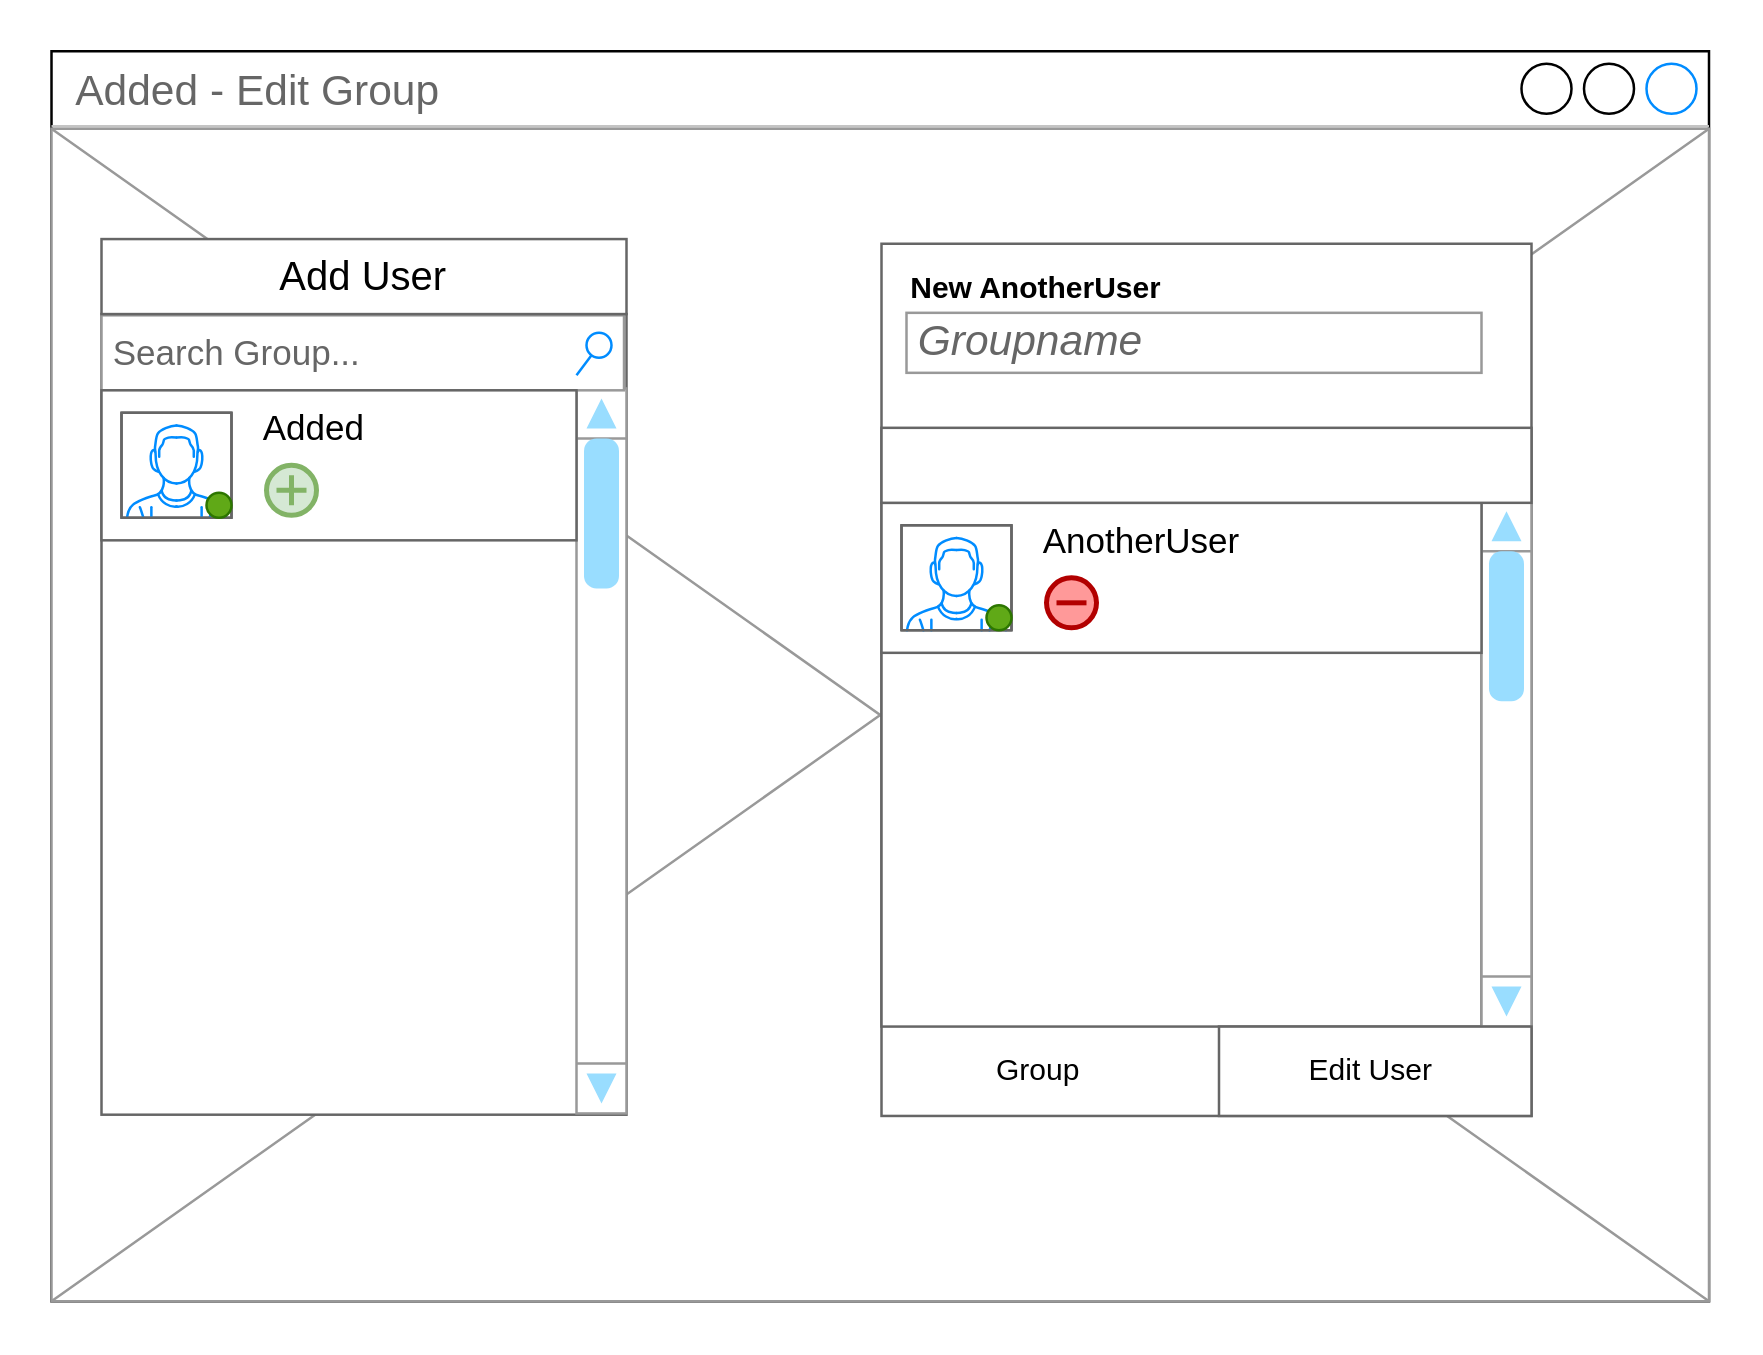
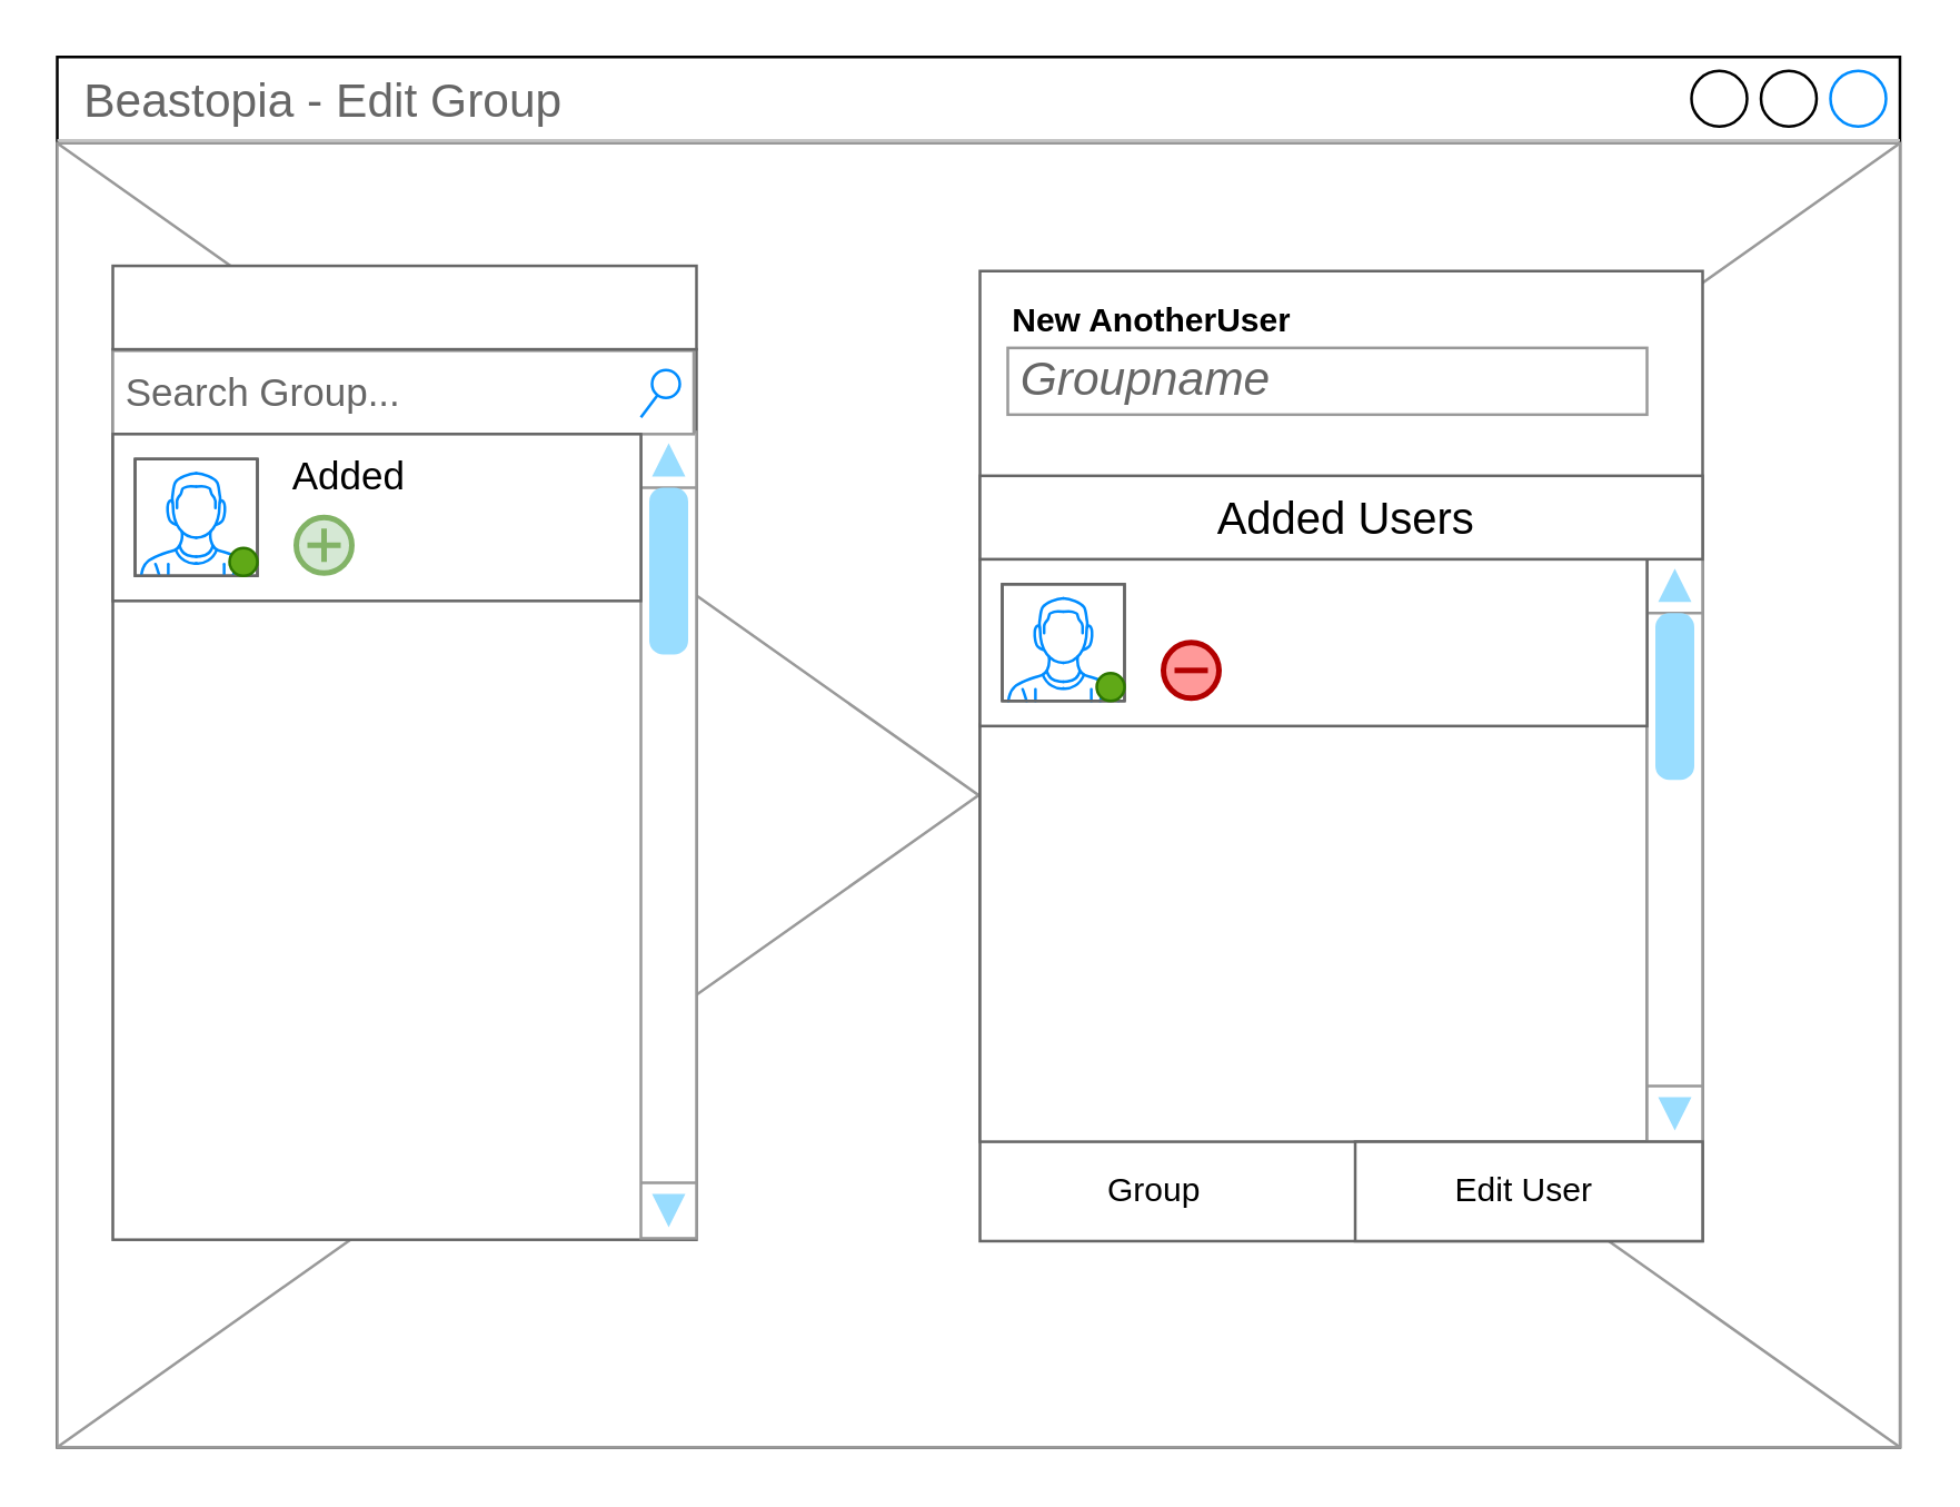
  <mxCell id="0" />
  <mxCell id="1" parent="0" />
- <mxCell id="2" value="Added&amp;nbsp;- Edit Group" style="strokeWidth=1;shadow=0;dashed=0;align=center;html=1;shape=mxgraph.mockup.containers.window;align=left;verticalAlign=top;spacingLeft=8;strokeColor2=#008cff;strokeColor3=#c4c4c4;fontColor=#666666;mainText=;fontSize=17;labelBackgroundColor=none;whiteSpace=wrap;" parent="1" vertex="1"><mxGeometry x="20" y="20" width="663" height="500" as="geometry" /></mxCell>
+ <mxCell id="2" value="Beastopia&amp;nbsp;- Edit Group" style="strokeWidth=1;shadow=0;dashed=0;align=center;html=1;shape=mxgraph.mockup.containers.window;align=left;verticalAlign=top;spacingLeft=8;strokeColor2=#008cff;strokeColor3=#c4c4c4;fontColor=#666666;mainText=;fontSize=17;labelBackgroundColor=none;whiteSpace=wrap;" parent="1" vertex="1"><mxGeometry x="20" y="20" width="663" height="500" as="geometry" /></mxCell>
  <mxCell id="3" value="" style="verticalLabelPosition=bottom;shadow=0;dashed=0;align=center;html=1;verticalAlign=top;strokeWidth=1;shape=mxgraph.mockup.graphics.simpleIcon;strokeColor=#999999;" parent="1" vertex="1"><mxGeometry x="20" y="51" width="663" height="469" as="geometry" /></mxCell>
  <mxCell id="4" value="&lt;p style=&quot;line-height: 20%;&quot;&gt;&lt;br&gt;&lt;/p&gt;" style="strokeWidth=1;shadow=0;dashed=0;align=center;html=1;shape=mxgraph.mockup.text.textBox;fontColor=#666666;align=left;fontSize=17;spacingLeft=4;spacingTop=-3;whiteSpace=wrap;strokeColor=#666666;mainText=" parent="1" vertex="1"><mxGeometry x="40" y="125.13" width="210" height="320.25" as="geometry" /></mxCell>
  <mxCell id="5" value="" style="verticalLabelPosition=bottom;shadow=0;dashed=0;align=center;html=1;verticalAlign=top;strokeWidth=1;shape=mxgraph.mockup.navigation.scrollBar;strokeColor=#999999;barPos=100;fillColor2=#99ddff;strokeColor2=none;direction=north;" parent="1" vertex="1"><mxGeometry x="230" y="154.88" width="20" height="290" as="geometry" /></mxCell>
  <mxCell id="6" value="&lt;font style=&quot;font-size: 14px;&quot;&gt;Search Group...&lt;/font&gt;" style="strokeWidth=1;shadow=0;dashed=0;align=center;html=1;shape=mxgraph.mockup.forms.searchBox;strokeColor=#999999;mainText=;strokeColor2=#008cff;fontColor=#666666;fontSize=17;align=left;spacingLeft=3;whiteSpace=wrap;" parent="1" vertex="1"><mxGeometry x="40" y="125.63" width="209" height="30" as="geometry" /></mxCell>
  <mxCell id="7" value="" style="strokeWidth=1;shadow=0;dashed=0;align=center;html=1;shape=mxgraph.mockup.text.textBox;fontColor=#666666;align=left;fontSize=17;spacingLeft=4;spacingTop=-3;strokeColor=#666666;mainText=;whiteSpace=wrap;" parent="1" vertex="1"><mxGeometry x="40" y="95.13" width="210" height="30" as="geometry" /></mxCell>
- <mxCell id="8" value="Add User" style="text;html=1;strokeColor=none;fillColor=none;align=center;verticalAlign=middle;whiteSpace=wrap;rounded=0;fontSize=16;" parent="1" vertex="1"><mxGeometry x="72.5" y="94.63" width="144" height="30" as="geometry" /></mxCell>
  <mxCell id="9" value="&lt;p style=&quot;line-height: 20%;&quot;&gt;&lt;br&gt;&lt;/p&gt;" style="strokeWidth=1;shadow=0;dashed=0;align=center;html=1;shape=mxgraph.mockup.text.textBox;fontColor=#666666;align=left;fontSize=17;spacingLeft=4;spacingTop=-3;whiteSpace=wrap;strokeColor=#666666;mainText=" parent="1" vertex="1"><mxGeometry x="352" y="97" width="260" height="348.88" as="geometry" /></mxCell>
  <mxCell id="10" value="&lt;i&gt;Groupname&lt;/i&gt;" style="strokeWidth=1;shadow=0;dashed=0;align=center;html=1;shape=mxgraph.mockup.forms.pwField;strokeColor=#999999;mainText=;align=left;fontColor=#666666;fontSize=17;spacingLeft=3;" parent="1" vertex="1"><mxGeometry x="362" y="124.63" width="230" height="24" as="geometry" /></mxCell>
  <mxCell id="11" value="&lt;b&gt;New AnotherUser&lt;/b&gt;" style="text;html=1;strokeColor=none;fillColor=none;align=left;verticalAlign=middle;whiteSpace=wrap;overflow=hidden;" parent="1" vertex="1"><mxGeometry x="362" y="104.63" width="126" height="20" as="geometry" /></mxCell>
  <mxCell id="12" value="&lt;p style=&quot;line-height: 20%;&quot;&gt;&lt;br&gt;&lt;/p&gt;" style="strokeWidth=1;shadow=0;dashed=0;align=center;html=1;shape=mxgraph.mockup.text.textBox;fontColor=#666666;align=left;fontSize=17;spacingLeft=4;spacingTop=-3;whiteSpace=wrap;strokeColor=#666666;mainText=" parent="1" vertex="1"><mxGeometry x="352" y="260.13" width="240" height="150" as="geometry" /></mxCell>
  <mxCell id="13" value="" style="verticalLabelPosition=bottom;shadow=0;dashed=0;align=center;html=1;verticalAlign=top;strokeWidth=1;shape=mxgraph.mockup.navigation.scrollBar;strokeColor=#999999;barPos=100;fillColor2=#99ddff;strokeColor2=none;direction=north;" parent="1" vertex="1"><mxGeometry x="592" y="200" width="20" height="210.13" as="geometry" /></mxCell>
  <mxCell id="14" value="" style="rounded=0;whiteSpace=wrap;html=1;strokeColor=#666666;" parent="1" vertex="1"><mxGeometry x="352" y="200.63" width="240" height="60" as="geometry" /></mxCell>
- <mxCell id="15" value="&lt;p style=&quot;line-height: 120%;&quot;&gt;&lt;span style=&quot;font-size: 14px;&quot;&gt;AnotherUser&lt;/span&gt;&lt;/p&gt;" style="text;html=1;strokeColor=none;fillColor=none;align=left;verticalAlign=middle;whiteSpace=wrap;rounded=0;" parent="1" vertex="1"><mxGeometry x="415" y="209.63" width="98" height="12.5" as="geometry" /></mxCell>
  <mxCell id="16" value="" style="verticalLabelPosition=bottom;shadow=0;dashed=0;align=center;html=1;verticalAlign=top;strokeWidth=1;shape=mxgraph.mockup.containers.userMale;strokeColor=#666666;strokeColor2=#008cff;" parent="1" vertex="1"><mxGeometry x="360" y="209.63" width="44" height="42" as="geometry" /></mxCell>
  <mxCell id="17" value="" style="ellipse;whiteSpace=wrap;html=1;aspect=fixed;fillColor=#60a917;fontColor=#ffffff;strokeColor=#2D7600;" parent="1" vertex="1"><mxGeometry x="394" y="241.63" width="10" height="10" as="geometry" /></mxCell>
  <mxCell id="18" value="" style="html=1;verticalLabelPosition=bottom;align=center;labelBackgroundColor=#ffffff;verticalAlign=top;strokeWidth=2;strokeColor=#B20000;shadow=0;dashed=0;shape=mxgraph.ios7.icons.delete;fillColor=#FF9999;fontColor=#ffffff;" parent="1" vertex="1"><mxGeometry x="418" y="230.63" width="20" height="20" as="geometry" /></mxCell>
  <mxCell id="19" value="" style="strokeWidth=1;shadow=0;dashed=0;align=center;html=1;shape=mxgraph.mockup.text.textBox;fontColor=#666666;align=left;fontSize=17;spacingLeft=4;spacingTop=-3;whiteSpace=wrap;strokeColor=#666666;mainText=" parent="1" vertex="1"><mxGeometry x="487" y="410.13" width="125" height="35.75" as="geometry" /></mxCell>
  <mxCell id="20" value="Edit User" style="text;html=1;strokeColor=none;fillColor=none;align=center;verticalAlign=middle;whiteSpace=wrap;rounded=0;" parent="1" vertex="1"><mxGeometry x="513" y="418.38" width="70" height="19.25" as="geometry" /></mxCell>
  <mxCell id="21" value="Group" style="text;html=1;strokeColor=none;fillColor=none;align=center;verticalAlign=middle;whiteSpace=wrap;rounded=0;" parent="1" vertex="1"><mxGeometry x="360" y="413.01" width="110" height="30" as="geometry" /></mxCell>
  <mxCell id="22" value="" style="strokeWidth=1;shadow=0;dashed=0;align=center;html=1;shape=mxgraph.mockup.text.textBox;fontColor=#666666;align=left;fontSize=17;spacingLeft=4;spacingTop=-3;strokeColor=#666666;mainText=;whiteSpace=wrap;" parent="1" vertex="1"><mxGeometry x="352" y="170.63" width="260" height="30" as="geometry" /></mxCell>
+ <mxCell id="23" value="Added Users" style="text;html=1;strokeColor=none;fillColor=none;align=center;verticalAlign=middle;whiteSpace=wrap;rounded=0;fontSize=16;" parent="1" vertex="1"><mxGeometry x="400" y="170.63" width="168" height="30" as="geometry" /></mxCell>
  <mxCell id="24" value="" style="rounded=0;whiteSpace=wrap;html=1;strokeColor=#666666;" parent="1" vertex="1"><mxGeometry x="40" y="155.63" width="190" height="60" as="geometry" /></mxCell>
  <mxCell id="25" value="&lt;p style=&quot;line-height: 120%;&quot;&gt;&lt;span style=&quot;font-size: 14px;&quot;&gt;Added&lt;/span&gt;&lt;/p&gt;" style="text;html=1;strokeColor=none;fillColor=none;align=left;verticalAlign=middle;whiteSpace=wrap;rounded=0;" parent="1" vertex="1"><mxGeometry x="103" y="164.63" width="98" height="12.5" as="geometry" /></mxCell>
  <mxCell id="26" value="" style="verticalLabelPosition=bottom;shadow=0;dashed=0;align=center;html=1;verticalAlign=top;strokeWidth=1;shape=mxgraph.mockup.containers.userMale;strokeColor=#666666;strokeColor2=#008cff;" parent="1" vertex="1"><mxGeometry x="48" y="164.63" width="44" height="42" as="geometry" /></mxCell>
  <mxCell id="27" value="" style="ellipse;whiteSpace=wrap;html=1;aspect=fixed;fillColor=#60a917;fontColor=#ffffff;strokeColor=#2D7600;" parent="1" vertex="1"><mxGeometry x="82" y="196.63" width="10" height="10" as="geometry" /></mxCell>
  <mxCell id="28" value="" style="html=1;verticalLabelPosition=bottom;align=center;labelBackgroundColor=#ffffff;verticalAlign=top;strokeWidth=2;shadow=0;dashed=0;shape=mxgraph.ios7.icons.add;fillColor=#d5e8d4;strokeColor=#82b366;" parent="1" vertex="1"><mxGeometry x="106" y="185.63" width="20" height="20" as="geometry" /></mxCell>
